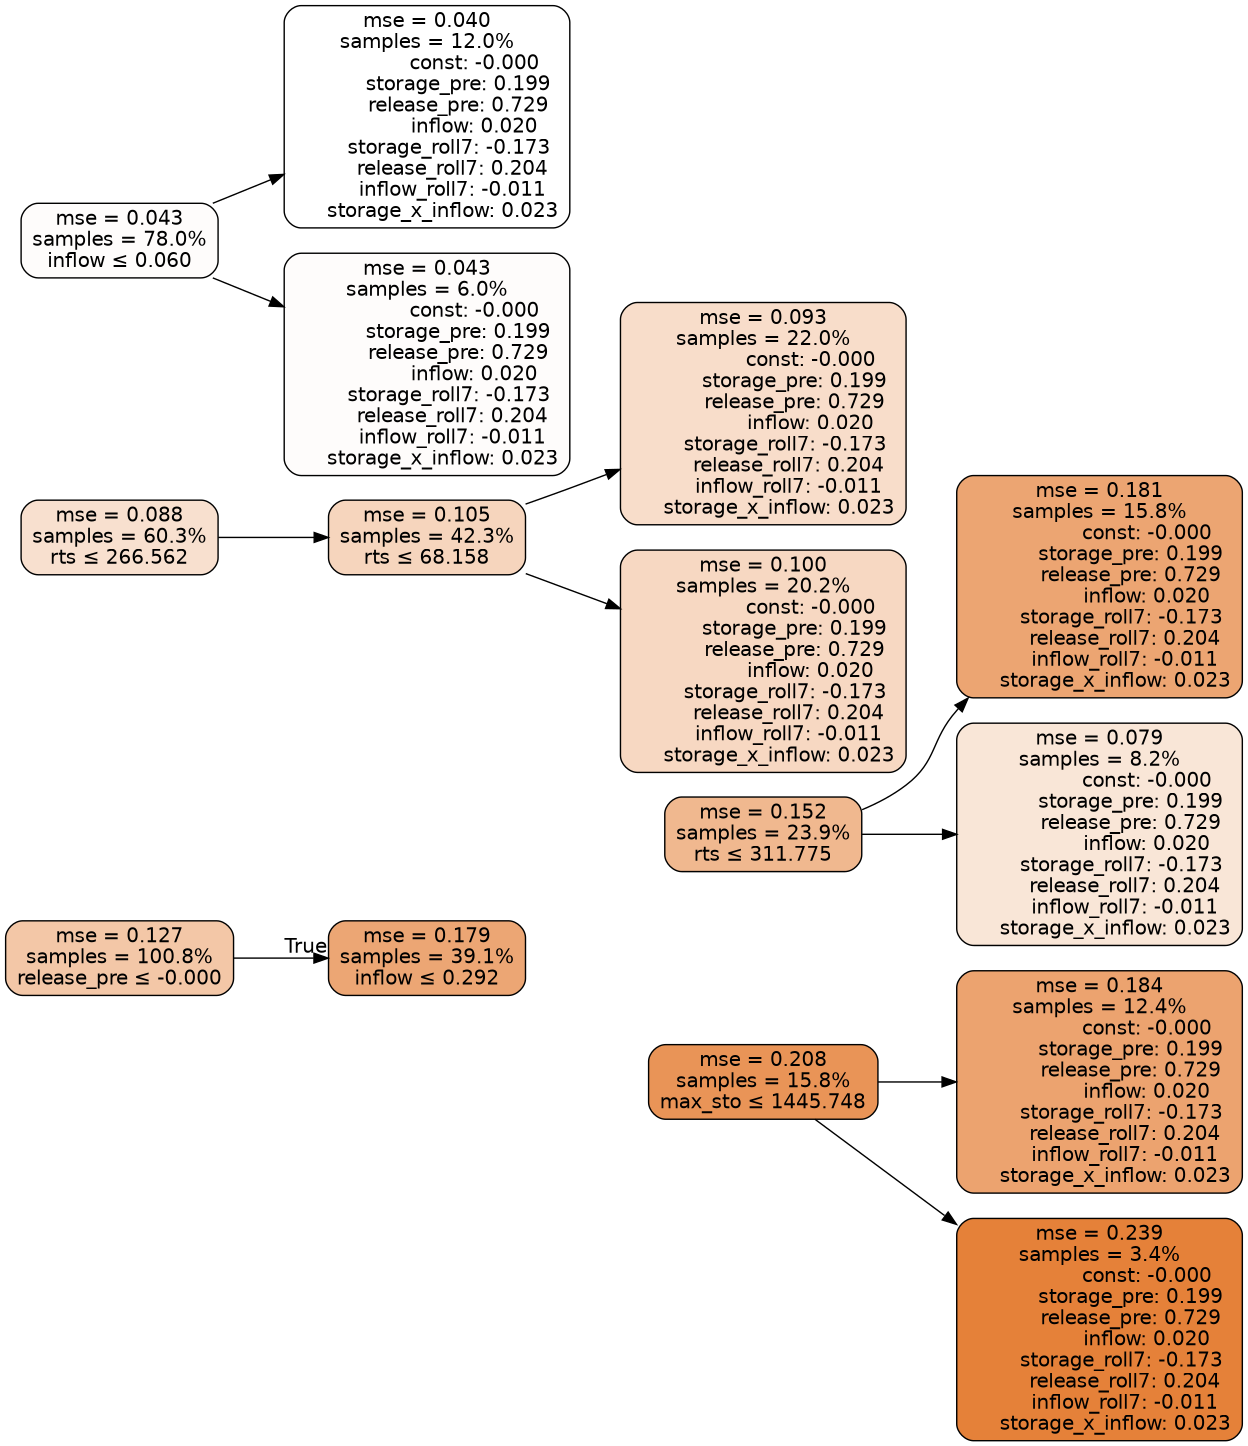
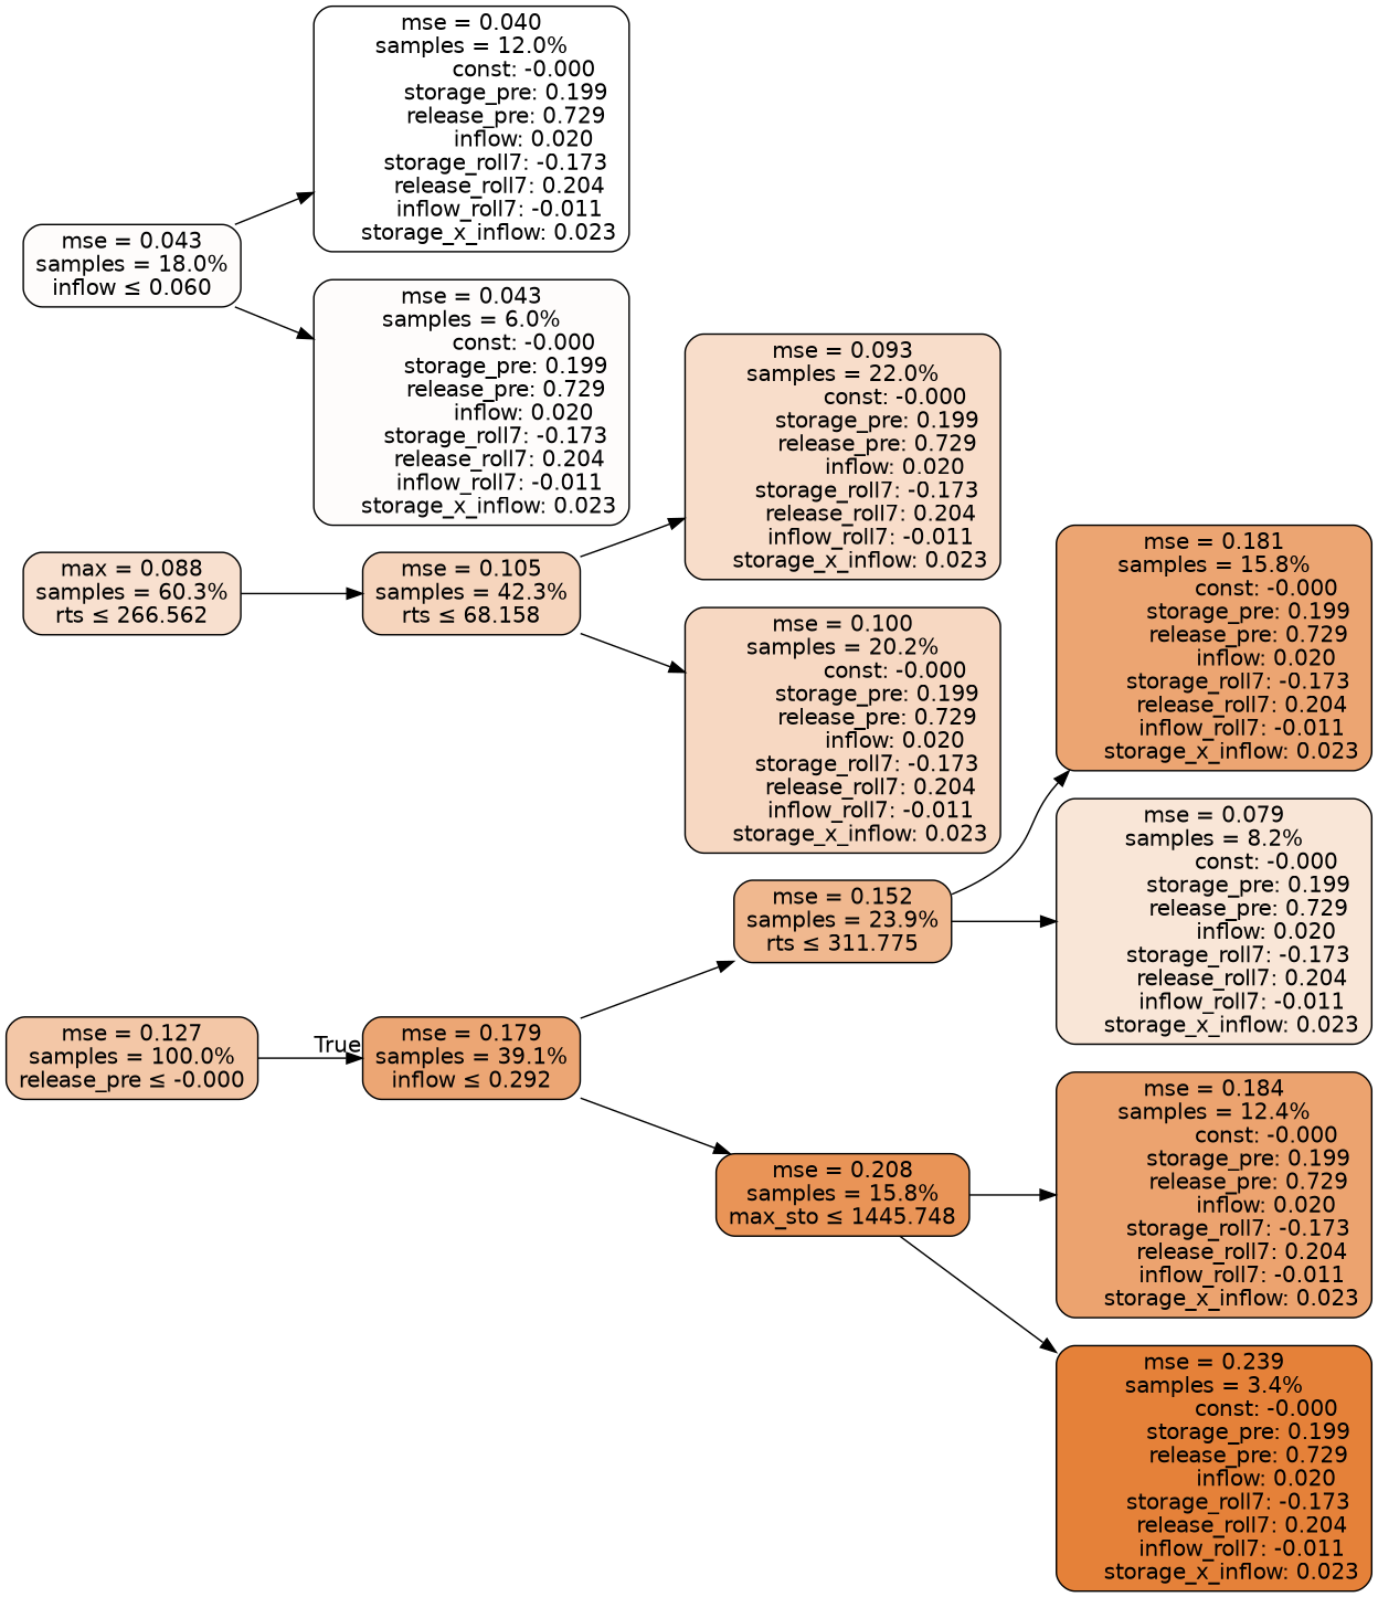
  digraph {
    rankdir=LR
    node [color=black fillcolor="#fefcfb" fontname=helvetica shape=rectangle style="filled, rounded"]
    edge [fontname=helvetica]
-   n1 [fillcolor="#f3c7a7" label="mse = 0.127\nsamples = 100.8%\nrelease_pre &le; -0.000"]
+   n1 [fillcolor="#f3c7a7" label="mse = 0.127\nsamples = 100.0%\nrelease_pre &le; -0.000"]
    n2 [fillcolor="#eca674" label="mse = 0.179\nsamples = 39.1%\ninflow &le; 0.292"]
-   n3 [fillcolor="#f8e0cf" label="mse = 0.088\nsamples = 60.3%\nrts &le; 266.562"]
+   n3 [fillcolor="#f8e0cf" label="max = 0.088\nsamples = 60.3%\nrts &le; 266.562"]
    n4 [fillcolor="#f6d5bd" label="mse = 0.105\nsamples = 42.3%\nrts &le; 68.158"]
    n5 [fillcolor="#f0b88f" label="mse = 0.152\nsamples = 23.9%\nrts &le; 311.775"]
    n6 [fillcolor="#e99457" label="mse = 0.208\nsamples = 15.8%\nmax_sto &le; 1445.748"]
    n7 [fillcolor="#f8ddca" label="mse = 0.093\nsamples = 22.0%\n               const: -0.000\n          storage_pre: 0.199\n          release_pre: 0.729\n               inflow: 0.020\n       storage_roll7: -0.173\n        release_roll7: 0.204\n        inflow_roll7: -0.011\n     storage_x_inflow: 0.023"]
    n8 [fillcolor="#f7d8c2" label="mse = 0.100\nsamples = 20.2%\n               const: -0.000\n          storage_pre: 0.199\n          release_pre: 0.729\n               inflow: 0.020\n       storage_roll7: -0.173\n        release_roll7: 0.204\n        inflow_roll7: -0.011\n     storage_x_inflow: 0.023"]
-   n9 [label="mse = 0.043\nsamples = 78.0%\ninflow &le; 0.060"]
+   n9 [label="mse = 0.043\nsamples = 18.0%\ninflow &le; 0.060"]
    n10 [fillcolor="#ffffff" label="mse = 0.040\nsamples = 12.0%\n               const: -0.000\n          storage_pre: 0.199\n          release_pre: 0.729\n               inflow: 0.020\n       storage_roll7: -0.173\n        release_roll7: 0.204\n        inflow_roll7: -0.011\n     storage_x_inflow: 0.023"]
    n11 [label="mse = 0.043\nsamples = 6.0%\n               const: -0.000\n          storage_pre: 0.199\n          release_pre: 0.729\n               inflow: 0.020\n       storage_roll7: -0.173\n        release_roll7: 0.204\n        inflow_roll7: -0.011\n     storage_x_inflow: 0.023"]
    n12 [fillcolor="#eca572" label="mse = 0.181\nsamples = 15.8%\n               const: -0.000\n          storage_pre: 0.199\n          release_pre: 0.729\n               inflow: 0.020\n       storage_roll7: -0.173\n        release_roll7: 0.204\n        inflow_roll7: -0.011\n     storage_x_inflow: 0.023"]
    n13 [fillcolor="#f9e6d7" label="mse = 0.079\nsamples = 8.2%\n               const: -0.000\n          storage_pre: 0.199\n          release_pre: 0.729\n               inflow: 0.020\n       storage_roll7: -0.173\n        release_roll7: 0.204\n        inflow_roll7: -0.011\n     storage_x_inflow: 0.023"]
    n14 [fillcolor="#eca36f" label="mse = 0.184\nsamples = 12.4%\n               const: -0.000\n          storage_pre: 0.199\n          release_pre: 0.729\n               inflow: 0.020\n       storage_roll7: -0.173\n        release_roll7: 0.204\n        inflow_roll7: -0.011\n     storage_x_inflow: 0.023"]
    n15 [fillcolor="#e58139" label="mse = 0.239\nsamples = 3.4%\n               const: -0.000\n          storage_pre: 0.199\n          release_pre: 0.729\n               inflow: 0.020\n       storage_roll7: -0.173\n        release_roll7: 0.204\n        inflow_roll7: -0.011\n     storage_x_inflow: 0.023"]
    n1 -> n2 [headlabel=True labelangle=-45 labeldistance=2.5]
+   n2 -> n5
+   n2 -> n6
    n3 -> n4
    n4 -> n7
    n4 -> n8
    n5 -> n12
    n5 -> n13
    n6 -> n14
    n6 -> n15
    n9 -> n10
    n9 -> n11
  }
